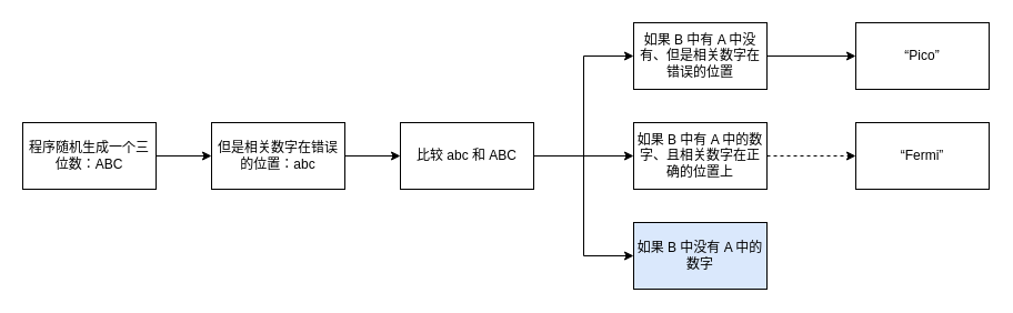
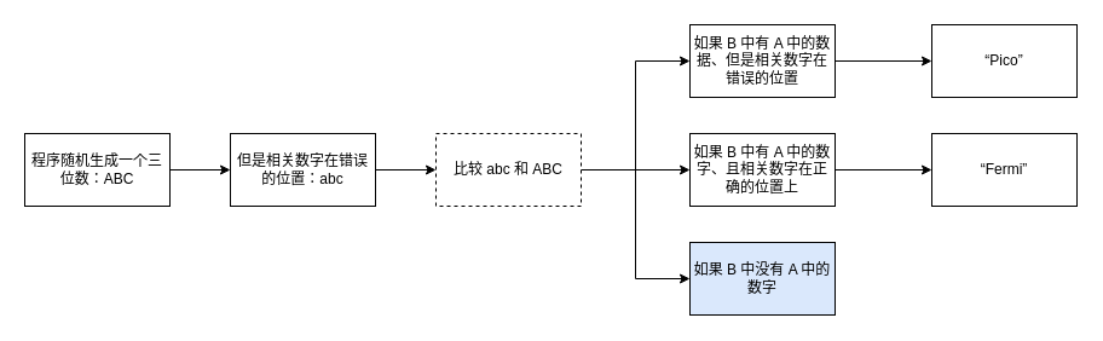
  <mxCell id="0" />
  <mxCell id="1" parent="0" />
  <mxCell id="2" value="" style="edgeStyle=orthogonalEdgeStyle;rounded=0;orthogonalLoop=1;jettySize=auto;html=1;" parent="1" source="3" target="5" edge="1"><mxGeometry relative="1" as="geometry" /></mxCell>
  <mxCell id="3" value="程序随机生成一个三位数：ABC" style="whiteSpace=wrap;html=1;" parent="1" vertex="1"><mxGeometry x="20" y="110" width="120" height="60" as="geometry" /></mxCell>
  <mxCell id="4" value="" style="edgeStyle=orthogonalEdgeStyle;rounded=0;orthogonalLoop=1;jettySize=auto;html=1;" edge="1" parent="1" source="5" target="16"><mxGeometry relative="1" as="geometry" /></mxCell>
  <mxCell id="5" value="但是相关数字在错误的位置：abc" style="whiteSpace=wrap;html=1;" parent="1" vertex="1"><mxGeometry x="190" y="110" width="120" height="60" as="geometry" /></mxCell>
  <mxCell id="6" value="" style="edgeStyle=orthogonalEdgeStyle;rounded=0;orthogonalLoop=1;jettySize=auto;html=1;" parent="1" source="7" target="8" edge="1"><mxGeometry relative="1" as="geometry" /></mxCell>
- <mxCell id="7" value="如果 B 中有 A 中没有、但是相关数字在错误的位置" style="whiteSpace=wrap;html=1;" parent="1" vertex="1"><mxGeometry x="570" y="20" width="120" height="60" as="geometry" /></mxCell>
+ <mxCell id="7" value="如果 B 中有 A 中的数据、但是相关数字在错误的位置" style="whiteSpace=wrap;html=1;" parent="1" vertex="1"><mxGeometry x="570" y="20" width="120" height="60" as="geometry" /></mxCell>
  <mxCell id="8" value="“Pico”" style="whiteSpace=wrap;html=1;" parent="1" vertex="1"><mxGeometry x="770" y="20" width="120" height="60" as="geometry" /></mxCell>
- <mxCell id="9" value="" style="edgeStyle=orthogonalEdgeStyle;rounded=0;orthogonalLoop=1;jettySize=auto;html=1;dashed=1;" parent="1" source="10" target="11" edge="1"><mxGeometry relative="1" as="geometry" /></mxCell>
+ <mxCell id="9" value="" style="edgeStyle=orthogonalEdgeStyle;rounded=0;orthogonalLoop=1;jettySize=auto;html=1;" parent="1" source="10" target="11" edge="1"><mxGeometry relative="1" as="geometry" /></mxCell>
  <mxCell id="10" value="如果 B 中有 A 中的数字、且相关数字在正确的位置上" style="whiteSpace=wrap;html=1;" parent="1" vertex="1"><mxGeometry x="570" y="110" width="120" height="60" as="geometry" /></mxCell>
  <mxCell id="11" value="“Fermi”" style="whiteSpace=wrap;html=1;" parent="1" vertex="1"><mxGeometry x="770" y="110" width="120" height="60" as="geometry" /></mxCell>
  <mxCell id="12" value="如果 B 中没有 A 中的数字" style="whiteSpace=wrap;html=1;fillColor=#dae8fc;" parent="1" vertex="1"><mxGeometry x="570" y="200" width="120" height="60" as="geometry" /></mxCell>
  <mxCell id="13" value="" style="edgeStyle=orthogonalEdgeStyle;rounded=0;orthogonalLoop=1;jettySize=auto;html=1;" edge="1" parent="1" source="16" target="10"><mxGeometry relative="1" as="geometry" /></mxCell>
  <mxCell id="14" style="edgeStyle=orthogonalEdgeStyle;rounded=0;orthogonalLoop=1;jettySize=auto;html=1;entryX=0;entryY=0.5;entryDx=0;entryDy=0;" edge="1" parent="1" source="16" target="12"><mxGeometry relative="1" as="geometry" /></mxCell>
  <mxCell id="15" style="edgeStyle=orthogonalEdgeStyle;rounded=0;orthogonalLoop=1;jettySize=auto;html=1;entryX=0;entryY=0.5;entryDx=0;entryDy=0;" edge="1" parent="1" source="16" target="7"><mxGeometry relative="1" as="geometry" /></mxCell>
- <mxCell id="16" value="比较 abc 和 ABC" style="whiteSpace=wrap;html=1;" vertex="1" parent="1"><mxGeometry x="360" y="110" width="120" height="60" as="geometry" /></mxCell>
+ <mxCell id="16" value="比较 abc 和 ABC" style="whiteSpace=wrap;html=1;dashed=1;" vertex="1" parent="1"><mxGeometry x="360" y="110" width="120" height="60" as="geometry" /></mxCell>
